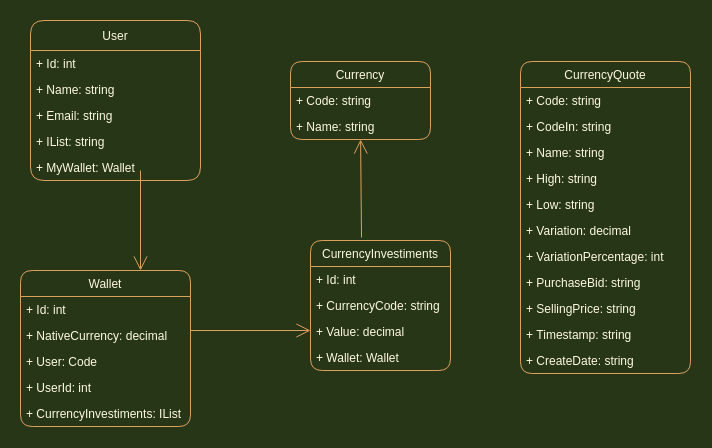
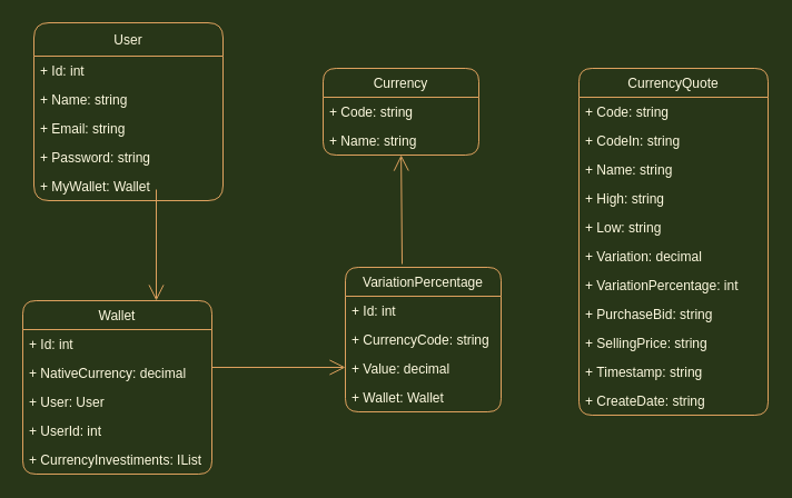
  <mxCell id="0" />
  <mxCell id="1" parent="0" />
  <mxCell id="2" value="Wallet" style="swimlane;fontStyle=0;childLayout=stackLayout;horizontal=1;startSize=26;fillColor=none;horizontalStack=0;resizeParent=1;resizeParentMax=0;resizeLast=0;collapsible=1;marginBottom=0;strokeColor=#DDA15E;fontColor=#FEFAE0;rounded=1;" vertex="1" parent="1"><mxGeometry x="20" y="270" width="170" height="156" as="geometry" /></mxCell>
  <mxCell id="3" value="+ Id: int&#10;" style="text;strokeColor=none;fillColor=none;align=left;verticalAlign=top;spacingLeft=4;spacingRight=4;overflow=hidden;rotatable=0;points=[[0,0.5],[1,0.5]];portConstraint=eastwest;fontColor=#FEFAE0;rounded=1;" vertex="1" parent="2"><mxGeometry y="26" width="170" height="26" as="geometry" /></mxCell>
  <mxCell id="4" value="+ NativeCurrency: decimal" style="text;strokeColor=none;fillColor=none;align=left;verticalAlign=top;spacingLeft=4;spacingRight=4;overflow=hidden;rotatable=0;points=[[0,0.5],[1,0.5]];portConstraint=eastwest;fontColor=#FEFAE0;rounded=1;" vertex="1" parent="2"><mxGeometry y="52" width="170" height="26" as="geometry" /></mxCell>
- <mxCell id="5" value="+ User: Code" style="text;strokeColor=none;fillColor=none;align=left;verticalAlign=top;spacingLeft=4;spacingRight=4;overflow=hidden;rotatable=0;points=[[0,0.5],[1,0.5]];portConstraint=eastwest;fontColor=#FEFAE0;rounded=1;" vertex="1" parent="2"><mxGeometry y="78" width="170" height="26" as="geometry" /></mxCell>
+ <mxCell id="5" value="+ User: User" style="text;strokeColor=none;fillColor=none;align=left;verticalAlign=top;spacingLeft=4;spacingRight=4;overflow=hidden;rotatable=0;points=[[0,0.5],[1,0.5]];portConstraint=eastwest;fontColor=#FEFAE0;rounded=1;" vertex="1" parent="2"><mxGeometry y="78" width="170" height="26" as="geometry" /></mxCell>
  <mxCell id="6" value="+ UserId: int" style="text;strokeColor=none;fillColor=none;align=left;verticalAlign=top;spacingLeft=4;spacingRight=4;overflow=hidden;rotatable=0;points=[[0,0.5],[1,0.5]];portConstraint=eastwest;fontColor=#FEFAE0;rounded=1;" vertex="1" parent="2"><mxGeometry y="104" width="170" height="26" as="geometry" /></mxCell>
  <mxCell id="7" value="+ CurrencyInvestiments: IList" style="text;strokeColor=none;fillColor=none;align=left;verticalAlign=top;spacingLeft=4;spacingRight=4;overflow=hidden;rotatable=0;points=[[0,0.5],[1,0.5]];portConstraint=eastwest;fontColor=#FEFAE0;rounded=1;" vertex="1" parent="2"><mxGeometry y="130" width="170" height="26" as="geometry" /></mxCell>
  <mxCell id="8" value="User" style="swimlane;fontStyle=0;childLayout=stackLayout;horizontal=1;startSize=30;fillColor=none;horizontalStack=0;resizeParent=1;resizeParentMax=0;resizeLast=0;collapsible=1;marginBottom=0;strokeColor=#DDA15E;fontColor=#FEFAE0;rounded=1;" vertex="1" parent="1"><mxGeometry x="30" y="20" width="170" height="160" as="geometry" /></mxCell>
  <mxCell id="9" value="+ Id: int" style="text;strokeColor=none;fillColor=none;align=left;verticalAlign=top;spacingLeft=4;spacingRight=4;overflow=hidden;rotatable=0;points=[[0,0.5],[1,0.5]];portConstraint=eastwest;fontColor=#FEFAE0;rounded=1;" vertex="1" parent="8"><mxGeometry y="30" width="170" height="26" as="geometry" /></mxCell>
  <mxCell id="10" value="+ Name: string" style="text;strokeColor=none;fillColor=none;align=left;verticalAlign=top;spacingLeft=4;spacingRight=4;overflow=hidden;rotatable=0;points=[[0,0.5],[1,0.5]];portConstraint=eastwest;fontColor=#FEFAE0;rounded=1;" vertex="1" parent="8"><mxGeometry y="56" width="170" height="26" as="geometry" /></mxCell>
  <mxCell id="11" value="+ Email: string" style="text;strokeColor=none;fillColor=none;align=left;verticalAlign=top;spacingLeft=4;spacingRight=4;overflow=hidden;rotatable=0;points=[[0,0.5],[1,0.5]];portConstraint=eastwest;fontColor=#FEFAE0;rounded=1;" vertex="1" parent="8"><mxGeometry y="82" width="170" height="26" as="geometry" /></mxCell>
- <mxCell id="12" value="+ IList: string" style="text;strokeColor=none;fillColor=none;align=left;verticalAlign=top;spacingLeft=4;spacingRight=4;overflow=hidden;rotatable=0;points=[[0,0.5],[1,0.5]];portConstraint=eastwest;fontColor=#FEFAE0;rounded=1;" vertex="1" parent="8"><mxGeometry y="108" width="170" height="26" as="geometry" /></mxCell>
+ <mxCell id="12" value="+ Password: string" style="text;strokeColor=none;fillColor=none;align=left;verticalAlign=top;spacingLeft=4;spacingRight=4;overflow=hidden;rotatable=0;points=[[0,0.5],[1,0.5]];portConstraint=eastwest;fontColor=#FEFAE0;rounded=1;" vertex="1" parent="8"><mxGeometry y="108" width="170" height="26" as="geometry" /></mxCell>
  <mxCell id="13" value="+ MyWallet: Wallet" style="text;strokeColor=none;fillColor=none;align=left;verticalAlign=top;spacingLeft=4;spacingRight=4;overflow=hidden;rotatable=0;points=[[0,0.5],[1,0.5]];portConstraint=eastwest;fontColor=#FEFAE0;rounded=1;" vertex="1" parent="8"><mxGeometry y="134" width="170" height="26" as="geometry" /></mxCell>
  <mxCell id="14" value="Currency" style="swimlane;fontStyle=0;childLayout=stackLayout;horizontal=1;startSize=26;fillColor=none;horizontalStack=0;resizeParent=1;resizeParentMax=0;resizeLast=0;collapsible=1;marginBottom=0;strokeColor=#DDA15E;fontColor=#FEFAE0;rounded=1;" vertex="1" parent="1"><mxGeometry x="290" y="61" width="140" height="78" as="geometry" /></mxCell>
  <mxCell id="15" value="+ Code: string" style="text;strokeColor=none;fillColor=none;align=left;verticalAlign=top;spacingLeft=4;spacingRight=4;overflow=hidden;rotatable=0;points=[[0,0.5],[1,0.5]];portConstraint=eastwest;fontColor=#FEFAE0;rounded=1;" vertex="1" parent="14"><mxGeometry y="26" width="140" height="26" as="geometry" /></mxCell>
  <mxCell id="16" value="+ Name: string" style="text;strokeColor=none;fillColor=none;align=left;verticalAlign=top;spacingLeft=4;spacingRight=4;overflow=hidden;rotatable=0;points=[[0,0.5],[1,0.5]];portConstraint=eastwest;fontColor=#FEFAE0;rounded=1;" vertex="1" parent="14"><mxGeometry y="52" width="140" height="26" as="geometry" /></mxCell>
- <mxCell id="17" value="CurrencyInvestiments" style="swimlane;fontStyle=0;childLayout=stackLayout;horizontal=1;startSize=26;fillColor=none;horizontalStack=0;resizeParent=1;resizeParentMax=0;resizeLast=0;collapsible=1;marginBottom=0;strokeColor=#DDA15E;fontColor=#FEFAE0;rounded=1;" vertex="1" parent="1"><mxGeometry x="310" y="240" width="140" height="130" as="geometry" /></mxCell>
+ <mxCell id="17" value="VariationPercentage" style="swimlane;fontStyle=0;childLayout=stackLayout;horizontal=1;startSize=26;fillColor=none;horizontalStack=0;resizeParent=1;resizeParentMax=0;resizeLast=0;collapsible=1;marginBottom=0;strokeColor=#DDA15E;fontColor=#FEFAE0;rounded=1;" vertex="1" parent="1"><mxGeometry x="310" y="240" width="140" height="130" as="geometry" /></mxCell>
  <mxCell id="18" value="+ Id: int&#10;" style="text;strokeColor=none;fillColor=none;align=left;verticalAlign=top;spacingLeft=4;spacingRight=4;overflow=hidden;rotatable=0;points=[[0,0.5],[1,0.5]];portConstraint=eastwest;fontColor=#FEFAE0;rounded=1;" vertex="1" parent="17"><mxGeometry y="26" width="140" height="26" as="geometry" /></mxCell>
  <mxCell id="19" value="+ CurrencyCode: string" style="text;strokeColor=none;fillColor=none;align=left;verticalAlign=top;spacingLeft=4;spacingRight=4;overflow=hidden;rotatable=0;points=[[0,0.5],[1,0.5]];portConstraint=eastwest;fontColor=#FEFAE0;rounded=1;" vertex="1" parent="17"><mxGeometry y="52" width="140" height="26" as="geometry" /></mxCell>
  <mxCell id="20" value="+ Value: decimal" style="text;strokeColor=none;fillColor=none;align=left;verticalAlign=top;spacingLeft=4;spacingRight=4;overflow=hidden;rotatable=0;points=[[0,0.5],[1,0.5]];portConstraint=eastwest;fontColor=#FEFAE0;rounded=1;" vertex="1" parent="17"><mxGeometry y="78" width="140" height="26" as="geometry" /></mxCell>
  <mxCell id="21" value="+ Wallet: Wallet" style="text;strokeColor=none;fillColor=none;align=left;verticalAlign=top;spacingLeft=4;spacingRight=4;overflow=hidden;rotatable=0;points=[[0,0.5],[1,0.5]];portConstraint=eastwest;fontColor=#FEFAE0;rounded=1;" vertex="1" parent="17"><mxGeometry y="104" width="140" height="26" as="geometry" /></mxCell>
  <mxCell id="22" value="CurrencyQuote" style="swimlane;fontStyle=0;childLayout=stackLayout;horizontal=1;startSize=26;fillColor=none;horizontalStack=0;resizeParent=1;resizeParentMax=0;resizeLast=0;collapsible=1;marginBottom=0;strokeColor=#DDA15E;fontColor=#FEFAE0;rounded=1;" vertex="1" parent="1"><mxGeometry x="520" y="61" width="170" height="312" as="geometry" /></mxCell>
  <mxCell id="23" value="+ Code: string" style="text;strokeColor=none;fillColor=none;align=left;verticalAlign=top;spacingLeft=4;spacingRight=4;overflow=hidden;rotatable=0;points=[[0,0.5],[1,0.5]];portConstraint=eastwest;fontColor=#FEFAE0;rounded=1;" vertex="1" parent="22"><mxGeometry y="26" width="170" height="26" as="geometry" /></mxCell>
  <mxCell id="24" value="+ CodeIn: string" style="text;strokeColor=none;fillColor=none;align=left;verticalAlign=top;spacingLeft=4;spacingRight=4;overflow=hidden;rotatable=0;points=[[0,0.5],[1,0.5]];portConstraint=eastwest;fontColor=#FEFAE0;rounded=1;" vertex="1" parent="22"><mxGeometry y="52" width="170" height="26" as="geometry" /></mxCell>
  <mxCell id="25" value="+ Name: string" style="text;strokeColor=none;fillColor=none;align=left;verticalAlign=top;spacingLeft=4;spacingRight=4;overflow=hidden;rotatable=0;points=[[0,0.5],[1,0.5]];portConstraint=eastwest;fontColor=#FEFAE0;rounded=1;" vertex="1" parent="22"><mxGeometry y="78" width="170" height="26" as="geometry" /></mxCell>
  <mxCell id="26" value="+ High: string" style="text;strokeColor=none;fillColor=none;align=left;verticalAlign=top;spacingLeft=4;spacingRight=4;overflow=hidden;rotatable=0;points=[[0,0.5],[1,0.5]];portConstraint=eastwest;fontColor=#FEFAE0;rounded=1;" vertex="1" parent="22"><mxGeometry y="104" width="170" height="26" as="geometry" /></mxCell>
  <mxCell id="27" value="+ Low: string" style="text;strokeColor=none;fillColor=none;align=left;verticalAlign=top;spacingLeft=4;spacingRight=4;overflow=hidden;rotatable=0;points=[[0,0.5],[1,0.5]];portConstraint=eastwest;fontColor=#FEFAE0;rounded=1;" vertex="1" parent="22"><mxGeometry y="130" width="170" height="26" as="geometry" /></mxCell>
  <mxCell id="28" value="+ Variation: decimal" style="text;strokeColor=none;fillColor=none;align=left;verticalAlign=top;spacingLeft=4;spacingRight=4;overflow=hidden;rotatable=0;points=[[0,0.5],[1,0.5]];portConstraint=eastwest;fontColor=#FEFAE0;rounded=1;" vertex="1" parent="22"><mxGeometry y="156" width="170" height="26" as="geometry" /></mxCell>
  <mxCell id="29" value="+ VariationPercentage: int" style="text;strokeColor=none;fillColor=none;align=left;verticalAlign=top;spacingLeft=4;spacingRight=4;overflow=hidden;rotatable=0;points=[[0,0.5],[1,0.5]];portConstraint=eastwest;fontColor=#FEFAE0;rounded=1;" vertex="1" parent="22"><mxGeometry y="182" width="170" height="26" as="geometry" /></mxCell>
  <mxCell id="30" value="+ PurchaseBid: string" style="text;strokeColor=none;fillColor=none;align=left;verticalAlign=top;spacingLeft=4;spacingRight=4;overflow=hidden;rotatable=0;points=[[0,0.5],[1,0.5]];portConstraint=eastwest;fontColor=#FEFAE0;rounded=1;" vertex="1" parent="22"><mxGeometry y="208" width="170" height="26" as="geometry" /></mxCell>
  <mxCell id="31" value="+ SellingPrice: string" style="text;strokeColor=none;fillColor=none;align=left;verticalAlign=top;spacingLeft=4;spacingRight=4;overflow=hidden;rotatable=0;points=[[0,0.5],[1,0.5]];portConstraint=eastwest;fontColor=#FEFAE0;rounded=1;" vertex="1" parent="22"><mxGeometry y="234" width="170" height="26" as="geometry" /></mxCell>
  <mxCell id="32" value="+ Timestamp: string" style="text;strokeColor=none;fillColor=none;align=left;verticalAlign=top;spacingLeft=4;spacingRight=4;overflow=hidden;rotatable=0;points=[[0,0.5],[1,0.5]];portConstraint=eastwest;fontColor=#FEFAE0;rounded=1;" vertex="1" parent="22"><mxGeometry y="260" width="170" height="26" as="geometry" /></mxCell>
  <mxCell id="33" value="+ CreateDate: string" style="text;strokeColor=none;fillColor=none;align=left;verticalAlign=top;spacingLeft=4;spacingRight=4;overflow=hidden;rotatable=0;points=[[0,0.5],[1,0.5]];portConstraint=eastwest;fontColor=#FEFAE0;rounded=1;" vertex="1" parent="22"><mxGeometry y="286" width="170" height="26" as="geometry" /></mxCell>
  <mxCell id="34" value="" style="endArrow=open;endFill=1;endSize=12;html=1;strokeColor=#DDA15E;labelBackgroundColor=#283618;fontColor=#FEFAE0;" edge="1" parent="1"><mxGeometry width="160" relative="1" as="geometry"><mxPoint x="190" y="330" as="sourcePoint" /><mxPoint x="310" y="330" as="targetPoint" /></mxGeometry></mxCell>
  <mxCell id="35" value="" style="endArrow=open;endFill=1;endSize=12;html=1;strokeColor=#DDA15E;labelBackgroundColor=#283618;fontColor=#FEFAE0;" edge="1" parent="1"><mxGeometry width="160" relative="1" as="geometry"><mxPoint x="140" y="170" as="sourcePoint" /><mxPoint x="140" y="270" as="targetPoint" /></mxGeometry></mxCell>
  <mxCell id="36" value="" style="endArrow=open;endFill=1;endSize=12;html=1;strokeColor=#DDA15E;labelBackgroundColor=#283618;fontColor=#FEFAE0;" edge="1" parent="1" target="16"><mxGeometry width="160" relative="1" as="geometry"><mxPoint x="361" y="237" as="sourcePoint" /><mxPoint x="360" y="240" as="targetPoint" /></mxGeometry></mxCell>
